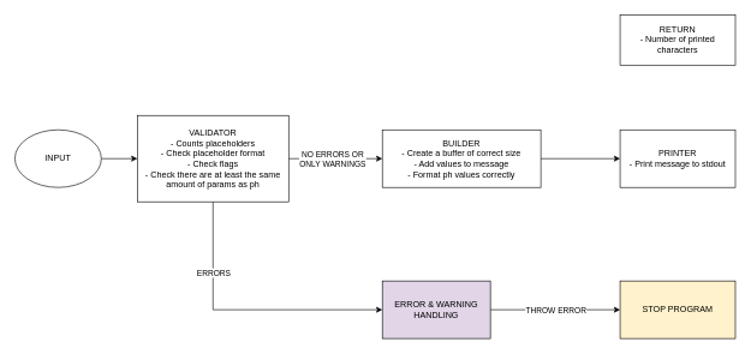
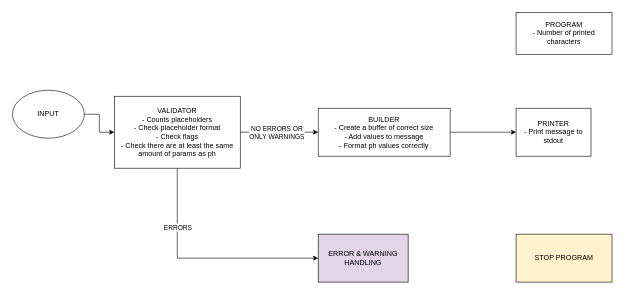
  <mxCell id="0" />
  <mxCell id="1" parent="0" />
  <mxCell id="2" style="edgeStyle=orthogonalEdgeStyle;rounded=0;orthogonalLoop=1;jettySize=auto;html=1;entryX=0;entryY=0.5;entryDx=0;entryDy=0;exitX=0.5;exitY=1;exitDx=0;exitDy=0;" edge="1" parent="1" source="6" target="11"><mxGeometry relative="1" as="geometry" /></mxCell>
  <mxCell id="3" value="ERRORS" style="edgeLabel;html=1;align=center;verticalAlign=middle;resizable=0;points=[];" vertex="1" connectable="0" parent="2"><mxGeometry x="-0.686" relative="1" as="geometry"><mxPoint y="38" as="offset" /></mxGeometry></mxCell>
  <mxCell id="4" value="" style="edgeStyle=orthogonalEdgeStyle;rounded=0;orthogonalLoop=1;jettySize=auto;html=1;" edge="1" parent="1" source="6" target="13"><mxGeometry relative="1" as="geometry" /></mxCell>
  <mxCell id="5" value="&lt;div&gt;NO ERRORS OR&lt;/div&gt;&lt;div&gt;ONLY WARNINGS&lt;br&gt;&lt;/div&gt;" style="edgeLabel;html=1;align=center;verticalAlign=middle;resizable=0;points=[];" vertex="1" connectable="0" parent="4"><mxGeometry x="-0.233" relative="1" as="geometry"><mxPoint x="10" as="offset" /></mxGeometry></mxCell>
  <mxCell id="6" value="&lt;div&gt;VALIDATOR&lt;/div&gt;&lt;div&gt;- Counts placeholders&lt;/div&gt;&lt;div&gt;- Check placeholder format&lt;/div&gt;&lt;div&gt;- Check flags&lt;/div&gt;&lt;div&gt;- Check there are at least the same amount of params as ph&lt;br&gt;&lt;/div&gt;" style="rounded=0;whiteSpace=wrap;html=1;verticalAlign=middle;" vertex="1" parent="1"><mxGeometry x="190" y="160" width="210" height="120" as="geometry" /></mxCell>
  <mxCell id="7" style="edgeStyle=orthogonalEdgeStyle;rounded=0;orthogonalLoop=1;jettySize=auto;html=1;entryX=0;entryY=0.5;entryDx=0;entryDy=0;" edge="1" parent="1" source="8" target="6"><mxGeometry relative="1" as="geometry" /></mxCell>
- <mxCell id="8" value="INPUT" style="ellipse;whiteSpace=wrap;html=1;" vertex="1" parent="1"><mxGeometry x="20" y="180" width="120" height="80" as="geometry" /></mxCell>
- <mxCell id="9" style="edgeStyle=orthogonalEdgeStyle;rounded=0;orthogonalLoop=1;jettySize=auto;html=1;entryX=0;entryY=0.5;entryDx=0;entryDy=0;" edge="1" parent="1" source="11" target="15"><mxGeometry relative="1" as="geometry"><mxPoint x="880" y="430" as="targetPoint" /></mxGeometry></mxCell>
- <mxCell id="10" value="THROW ERROR" style="edgeLabel;html=1;align=center;verticalAlign=middle;resizable=0;points=[];" vertex="1" connectable="0" parent="9"><mxGeometry x="-0.317" y="2" relative="1" as="geometry"><mxPoint x="29" y="2" as="offset" /></mxGeometry></mxCell>
+ <mxCell id="8" value="INPUT" style="ellipse;whiteSpace=wrap;html=1;" vertex="1" parent="1"><mxGeometry x="20" y="150" width="120" height="80" as="geometry" /></mxCell>
  <mxCell id="11" value="ERROR &amp;amp; WARNING HANDLING" style="rounded=0;whiteSpace=wrap;html=1;fillColor=#e1d5e7;" vertex="1" parent="1"><mxGeometry x="530" y="390" width="150" height="80" as="geometry" /></mxCell>
  <mxCell id="12" value="" style="edgeStyle=orthogonalEdgeStyle;rounded=0;orthogonalLoop=1;jettySize=auto;html=1;" edge="1" parent="1" source="13" target="14"><mxGeometry relative="1" as="geometry" /></mxCell>
  <mxCell id="13" value="&lt;div&gt;BUILDER&lt;/div&gt;&lt;div&gt;- Create a buffer of correct size&lt;/div&gt;&lt;div&gt;- Add values to message&lt;/div&gt;&lt;div&gt;- Format ph values correctly&lt;br&gt;&lt;/div&gt;" style="whiteSpace=wrap;html=1;rounded=0;" vertex="1" parent="1"><mxGeometry x="530" y="180" width="220" height="80" as="geometry" /></mxCell>
- <mxCell id="14" value="&lt;div&gt;PRINTER&lt;/div&gt;&lt;div&gt;- Print message to stdout&lt;br&gt;&lt;/div&gt;" style="whiteSpace=wrap;html=1;rounded=0;" vertex="1" parent="1"><mxGeometry x="860" y="180" width="160" height="80" as="geometry" /></mxCell>
+ <mxCell id="14" value="&lt;div&gt;PRINTER&lt;/div&gt;&lt;div&gt;- Print message to stdout&lt;br&gt;&lt;/div&gt;" style="whiteSpace=wrap;html=1;rounded=0;" vertex="1" parent="1"><mxGeometry x="860" y="180" width="125" height="80" as="geometry" /></mxCell>
  <mxCell id="15" value="STOP PROGRAM" style="whiteSpace=wrap;html=1;rounded=0;fillColor=#fff2cc;" vertex="1" parent="1"><mxGeometry x="860" y="390" width="160" height="80" as="geometry" /></mxCell>
- <mxCell id="16" value="&lt;div&gt;RETURN&lt;/div&gt;&lt;div&gt;- Number of printed characters&lt;br&gt;&lt;/div&gt;" style="rounded=0;whiteSpace=wrap;html=1;" vertex="1" parent="1"><mxGeometry x="860" y="20" width="160" height="70" as="geometry" /></mxCell>
+ <mxCell id="16" value="&lt;div&gt;PROGRAM&lt;/div&gt;&lt;div&gt;- Number of printed characters&lt;br&gt;&lt;/div&gt;" style="rounded=0;whiteSpace=wrap;html=1;" vertex="1" parent="1"><mxGeometry x="860" y="20" width="160" height="70" as="geometry" /></mxCell>
